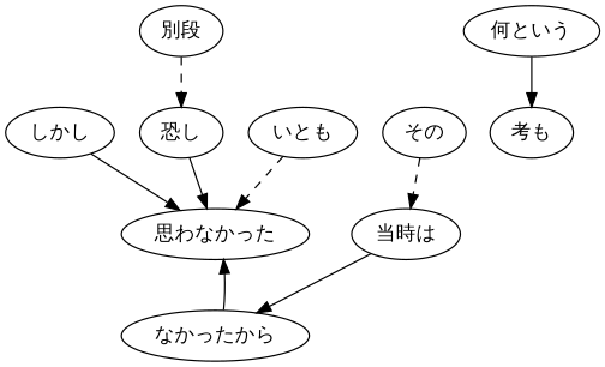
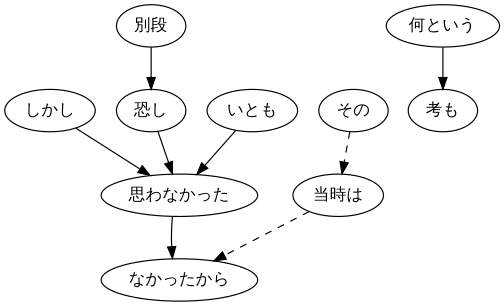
  digraph {
    fontname="Liberation Sans"
    node [fontname="Liberation Sans"]
    edge [fontname="Liberation Sans" style=solid]
    "しかし"
    "思わなかった"
    "その"
    "当時は"
    "なかったから"
    "何という"
    "考も"
    "別段"
    "恐し"
    "いとも"
    "しかし" -> "思わなかった"
    "その" -> "当時は" [style=dashed]
-   "当時は" -> "なかったから"
-   "なかったから" -> "思わなかった"
+   "当時は" -> "なかったから" [style=dashed]
+   "思わなかった" -> "なかったから"
    "何という" -> "考も"
-   "別段" -> "恐し" [style=dashed]
+   "別段" -> "恐し"
    "恐し" -> "思わなかった"
-   "いとも" -> "思わなかった" [style=dashed]
+   "いとも" -> "思わなかった"
  }
